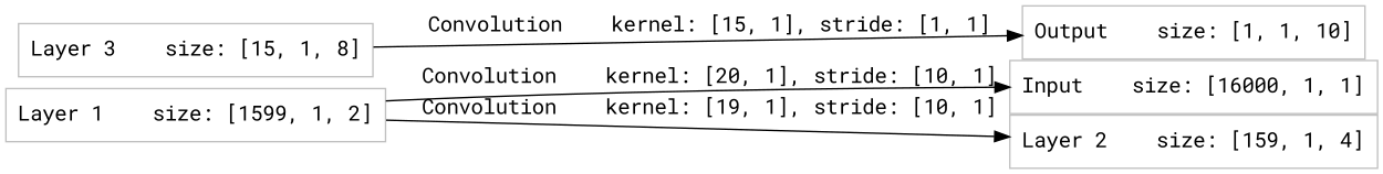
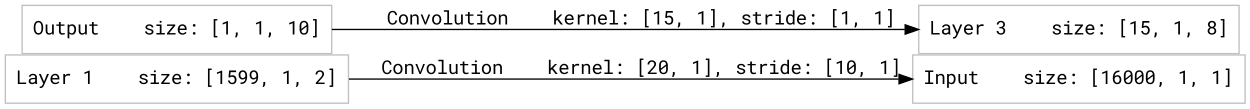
  digraph {
    fontname="Roboto Mono"
    nodesep=0.005
    rankdir=LR
    ranksep=0.005
    node [color=gray fontname="Roboto Mono" nodesep=0.005 ranksep=0.005 shape=rectangle]
    edge [fontname="Roboto Mono" nodesep=0.005 ranksep=0.005 weight=0.005]
    n1 [label="Input    size: [16000, 1, 1]"]
    n2 [label="Layer 1    size: [1599, 1, 2]"]
-   n3 [label="Layer 2    size: [159, 1, 4]"]
    n4 [label="Layer 3    size: [15, 1, 8]"]
    n5 [label="Output    size: [1, 1, 10]"]
    n2 -> n1 [height=0.005 label="  Convolution    kernel: [20, 1], stride: [10, 1]"]
-   n2 -> n3 [height=0.005 label="  Convolution    kernel: [19, 1], stride: [10, 1]"]
-   n4 -> n5 [height=0.005 label="  Convolution    kernel: [15, 1], stride: [1, 1]"]
+   n5 -> n4 [height=0.005 label="  Convolution    kernel: [15, 1], stride: [1, 1]"]
  }
